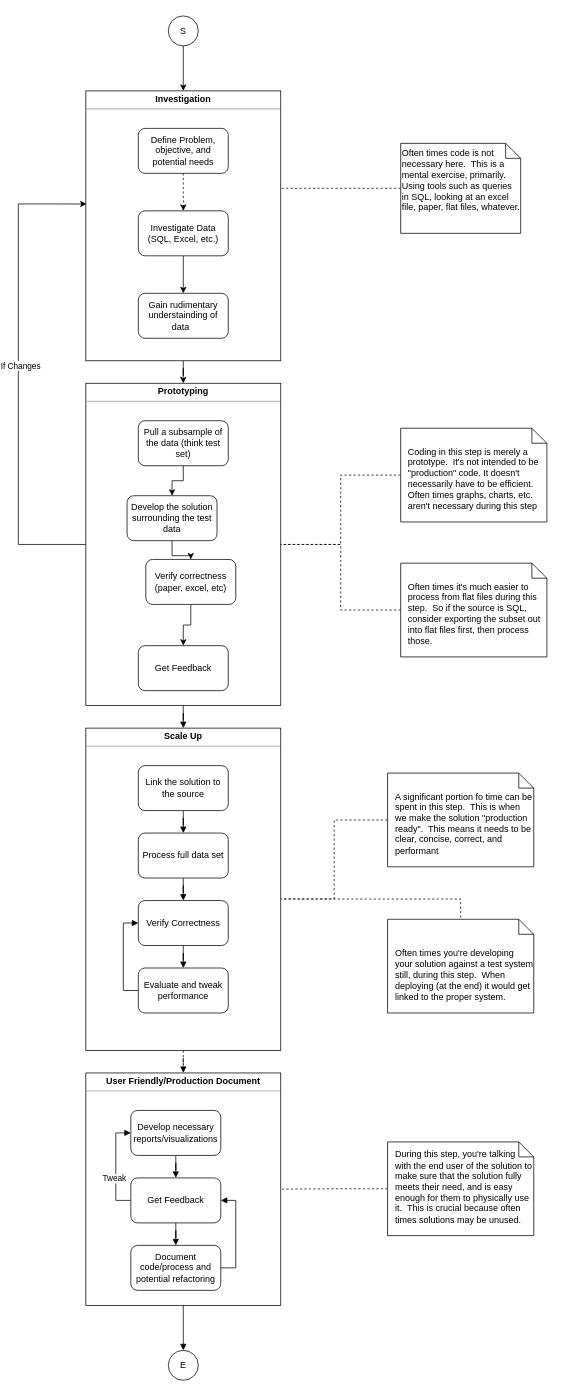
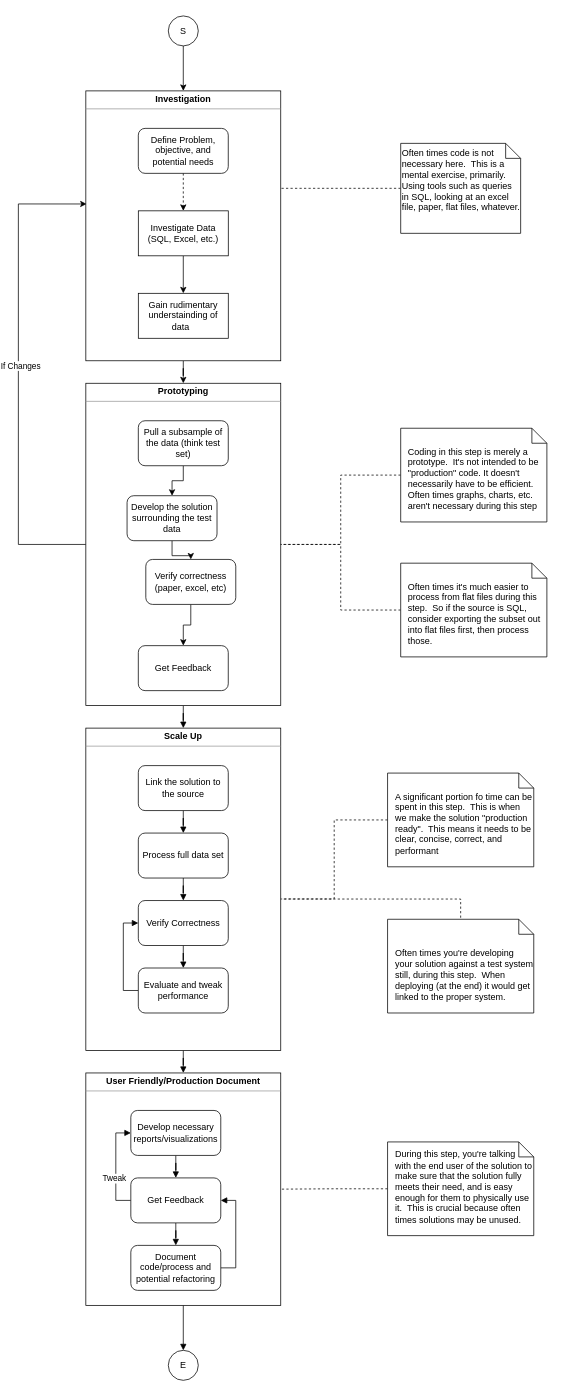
  <mxCell id="0" />
  <mxCell id="1" parent="0" />
  <mxCell id="2" style="edgeStyle=orthogonalEdgeStyle;rounded=0;orthogonalLoop=1;jettySize=auto;html=1;entryX=0.004;entryY=0.419;entryDx=0;entryDy=0;entryPerimeter=0;exitX=0;exitY=0.5;exitDx=0;exitDy=0;" edge="1" parent="1" source="5" target="7"><mxGeometry relative="1" as="geometry"><Array as="points"><mxPoint x="20" y="725" /><mxPoint x="20" y="271" /></Array></mxGeometry></mxCell>
  <mxCell id="3" value="If Changes" style="edgeLabel;html=1;align=center;verticalAlign=middle;resizable=0;points=[];" vertex="1" connectable="0" parent="2"><mxGeometry x="0.036" y="-2" relative="1" as="geometry"><mxPoint as="offset" /></mxGeometry></mxCell>
  <mxCell id="4" style="edgeStyle=orthogonalEdgeStyle;rounded=0;orthogonalLoop=1;jettySize=auto;html=1;entryX=0.5;entryY=0;entryDx=0;entryDy=0;startArrow=none;startFill=0;endArrow=block;endFill=1;" edge="1" parent="1" source="5" target="23"><mxGeometry relative="1" as="geometry" /></mxCell>
  <mxCell id="5" value="&lt;p style=&quot;margin: 0px ; margin-top: 4px ; text-align: center&quot;&gt;&lt;b&gt;Prototyping&lt;/b&gt;&lt;/p&gt;&lt;hr size=&quot;1&quot;&gt;&lt;div style=&quot;height: 2px&quot;&gt;&lt;/div&gt;" style="verticalAlign=top;align=left;overflow=fill;fontSize=12;fontFamily=Helvetica;html=1;" vertex="1" parent="1"><mxGeometry x="110" y="510" width="260" height="430" as="geometry" /></mxCell>
  <mxCell id="6" style="edgeStyle=orthogonalEdgeStyle;rounded=0;orthogonalLoop=1;jettySize=auto;html=1;" edge="1" parent="1" source="7" target="5"><mxGeometry relative="1" as="geometry" /></mxCell>
  <mxCell id="7" value="&lt;p style=&quot;margin: 0px ; margin-top: 4px ; text-align: center&quot;&gt;&lt;b&gt;Investigation&lt;/b&gt;&lt;/p&gt;&lt;hr size=&quot;1&quot;&gt;&lt;div style=&quot;height: 2px&quot;&gt;&lt;/div&gt;" style="verticalAlign=top;align=left;overflow=fill;fontSize=12;fontFamily=Helvetica;html=1;" vertex="1" parent="1"><mxGeometry x="110" y="120" width="260" height="360" as="geometry" /></mxCell>
  <mxCell id="8" style="edgeStyle=orthogonalEdgeStyle;rounded=0;orthogonalLoop=1;jettySize=auto;html=1;" edge="1" parent="1" source="9" target="7"><mxGeometry relative="1" as="geometry" /></mxCell>
  <mxCell id="9" value="S" style="ellipse;whiteSpace=wrap;html=1;" vertex="1" parent="1"><mxGeometry x="220" y="20" width="40" height="40" as="geometry" /></mxCell>
  <mxCell id="10" style="edgeStyle=orthogonalEdgeStyle;rounded=0;orthogonalLoop=1;jettySize=auto;html=1;dashed=1;" edge="1" parent="1" source="11" target="13"><mxGeometry relative="1" as="geometry" /></mxCell>
  <mxCell id="11" value="Define Problem, objective, and potential needs" style="rounded=1;whiteSpace=wrap;html=1;" vertex="1" parent="1"><mxGeometry x="180" y="170" width="120" height="60" as="geometry" /></mxCell>
  <mxCell id="12" style="edgeStyle=orthogonalEdgeStyle;rounded=0;orthogonalLoop=1;jettySize=auto;html=1;" edge="1" parent="1" source="13" target="14"><mxGeometry relative="1" as="geometry" /></mxCell>
- <mxCell id="13" value="Investigate Data (SQL, Excel, etc.)" style="rounded=1;whiteSpace=wrap;html=1;" vertex="1" parent="1"><mxGeometry x="180" y="280" width="120" height="60" as="geometry" /></mxCell>
- <mxCell id="14" value="Gain rudimentary understainding of data&amp;nbsp;&amp;nbsp;" style="rounded=1;whiteSpace=wrap;html=1;" vertex="1" parent="1"><mxGeometry x="180" y="390" width="120" height="60" as="geometry" /></mxCell>
+ <mxCell id="13" value="Investigate Data (SQL, Excel, etc.)" style="whiteSpace=wrap;html=1;rounded=0;" vertex="1" parent="1"><mxGeometry x="180" y="280" width="120" height="60" as="geometry" /></mxCell>
+ <mxCell id="14" value="Gain rudimentary understainding of data&amp;nbsp;&amp;nbsp;" style="whiteSpace=wrap;html=1;rounded=0;" vertex="1" parent="1"><mxGeometry x="180" y="390" width="120" height="60" as="geometry" /></mxCell>
  <mxCell id="15" style="edgeStyle=orthogonalEdgeStyle;rounded=0;orthogonalLoop=1;jettySize=auto;html=1;" edge="1" parent="1" source="16" target="18"><mxGeometry relative="1" as="geometry" /></mxCell>
  <mxCell id="16" value="Pull a subsample of the data (think test set)" style="rounded=1;whiteSpace=wrap;html=1;" vertex="1" parent="1"><mxGeometry x="180" y="560" width="120" height="60" as="geometry" /></mxCell>
  <mxCell id="17" style="edgeStyle=orthogonalEdgeStyle;rounded=0;orthogonalLoop=1;jettySize=auto;html=1;entryX=0.5;entryY=0;entryDx=0;entryDy=0;" edge="1" parent="1" source="18" target="20"><mxGeometry relative="1" as="geometry" /></mxCell>
  <mxCell id="18" value="Develop the solution surrounding the test data" style="rounded=1;whiteSpace=wrap;html=1;" vertex="1" parent="1"><mxGeometry x="165" y="660" width="120" height="60" as="geometry" /></mxCell>
  <mxCell id="19" style="edgeStyle=orthogonalEdgeStyle;rounded=0;orthogonalLoop=1;jettySize=auto;html=1;entryX=0.5;entryY=0;entryDx=0;entryDy=0;" edge="1" parent="1" source="20" target="21"><mxGeometry relative="1" as="geometry" /></mxCell>
  <mxCell id="20" value="Verify correctness (paper, excel, etc)" style="rounded=1;whiteSpace=wrap;html=1;" vertex="1" parent="1"><mxGeometry x="190" y="745" width="120" height="60" as="geometry" /></mxCell>
  <mxCell id="21" value="Get Feedback" style="rounded=1;whiteSpace=wrap;html=1;" vertex="1" parent="1"><mxGeometry x="180" y="860" width="120" height="60" as="geometry" /></mxCell>
- <mxCell id="22" style="edgeStyle=orthogonalEdgeStyle;rounded=0;orthogonalLoop=1;jettySize=auto;html=1;startArrow=none;startFill=0;endArrow=block;endFill=1;dashed=1;" edge="1" parent="1" source="23" target="39"><mxGeometry relative="1" as="geometry" /></mxCell>
+ <mxCell id="22" style="edgeStyle=orthogonalEdgeStyle;rounded=0;orthogonalLoop=1;jettySize=auto;html=1;startArrow=none;startFill=0;endArrow=block;endFill=1;" edge="1" parent="1" source="23" target="39"><mxGeometry relative="1" as="geometry" /></mxCell>
  <mxCell id="23" value="&lt;p style=&quot;margin: 0px ; margin-top: 4px ; text-align: center&quot;&gt;&lt;b&gt;Scale Up&lt;/b&gt;&lt;/p&gt;&lt;hr size=&quot;1&quot;&gt;&lt;div style=&quot;height: 2px&quot;&gt;&lt;/div&gt;" style="verticalAlign=top;align=left;overflow=fill;fontSize=12;fontFamily=Helvetica;html=1;" vertex="1" parent="1"><mxGeometry x="110" y="970" width="260" height="430" as="geometry" /></mxCell>
  <mxCell id="24" style="edgeStyle=orthogonalEdgeStyle;rounded=0;orthogonalLoop=1;jettySize=auto;html=1;entryX=1;entryY=0.361;entryDx=0;entryDy=0;entryPerimeter=0;dashed=1;endArrow=none;endFill=0;" edge="1" parent="1" source="25" target="7"><mxGeometry relative="1" as="geometry" /></mxCell>
  <mxCell id="25" value="Often times code is not necessary here.&amp;nbsp; This is a mental exercise, primarily.&amp;nbsp; Using tools such as queries in SQL, looking at an excel file, paper, flat files, whatever." style="shape=note;size=20;whiteSpace=wrap;html=1;align=left;verticalAlign=top;" vertex="1" parent="1"><mxGeometry x="530" y="190" width="160" height="120" as="geometry" /></mxCell>
  <mxCell id="26" style="edgeStyle=orthogonalEdgeStyle;rounded=0;orthogonalLoop=1;jettySize=auto;html=1;entryX=1;entryY=0.5;entryDx=0;entryDy=0;dashed=1;endArrow=none;endFill=0;" edge="1" parent="1" source="27" target="5"><mxGeometry relative="1" as="geometry" /></mxCell>
  <mxCell id="27" value="Coding in this step is merely a prototype.&amp;nbsp; It's not intended to be &quot;production&quot; code. It doesn't necessarily have to be efficient. Often times graphs, charts, etc. aren't necessary during this step" style="shape=note;size=20;whiteSpace=wrap;html=1;align=left;verticalAlign=bottom;spacingTop=0;spacingLeft=8;spacingBottom=12;" vertex="1" parent="1"><mxGeometry x="530" y="570" width="195" height="125" as="geometry" /></mxCell>
  <mxCell id="28" style="edgeStyle=orthogonalEdgeStyle;rounded=0;orthogonalLoop=1;jettySize=auto;html=1;entryX=1;entryY=0.5;entryDx=0;entryDy=0;dashed=1;endArrow=none;endFill=0;" edge="1" parent="1" source="29" target="5"><mxGeometry relative="1" as="geometry" /></mxCell>
  <mxCell id="29" value="Often times it's much easier to process from flat files during this step.&amp;nbsp; So if the source is SQL, consider exporting the subset out into flat files first, then process those." style="shape=note;size=20;whiteSpace=wrap;html=1;align=left;verticalAlign=bottom;spacingTop=0;spacingLeft=8;spacingBottom=12;" vertex="1" parent="1"><mxGeometry x="530" y="750" width="195" height="125" as="geometry" /></mxCell>
  <mxCell id="30" style="edgeStyle=orthogonalEdgeStyle;rounded=0;orthogonalLoop=1;jettySize=auto;html=1;endArrow=block;endFill=1;startArrow=none;startFill=0;" edge="1" parent="1" source="31" target="33"><mxGeometry relative="1" as="geometry" /></mxCell>
  <mxCell id="31" value="Link the solution to the source" style="rounded=1;whiteSpace=wrap;html=1;" vertex="1" parent="1"><mxGeometry x="180" y="1020" width="120" height="60" as="geometry" /></mxCell>
  <mxCell id="32" style="edgeStyle=orthogonalEdgeStyle;rounded=0;orthogonalLoop=1;jettySize=auto;html=1;startArrow=none;startFill=0;endArrow=block;endFill=1;" edge="1" parent="1" source="33" target="35"><mxGeometry relative="1" as="geometry" /></mxCell>
  <mxCell id="33" value="Process full data set" style="rounded=1;whiteSpace=wrap;html=1;" vertex="1" parent="1"><mxGeometry x="180" y="1110" width="120" height="60" as="geometry" /></mxCell>
  <mxCell id="34" style="edgeStyle=orthogonalEdgeStyle;rounded=0;orthogonalLoop=1;jettySize=auto;html=1;startArrow=none;startFill=0;endArrow=block;endFill=1;" edge="1" parent="1" source="35" target="37"><mxGeometry relative="1" as="geometry" /></mxCell>
  <mxCell id="35" value="Verify Correctness" style="rounded=1;whiteSpace=wrap;html=1;" vertex="1" parent="1"><mxGeometry x="180" y="1200" width="120" height="60" as="geometry" /></mxCell>
  <mxCell id="36" style="edgeStyle=orthogonalEdgeStyle;rounded=0;orthogonalLoop=1;jettySize=auto;html=1;entryX=0;entryY=0.5;entryDx=0;entryDy=0;startArrow=none;startFill=0;endArrow=block;endFill=1;exitX=0;exitY=0.5;exitDx=0;exitDy=0;" edge="1" parent="1" source="37" target="35"><mxGeometry relative="1" as="geometry" /></mxCell>
  <mxCell id="37" value="Evaluate and tweak performance" style="rounded=1;whiteSpace=wrap;html=1;" vertex="1" parent="1"><mxGeometry x="180" y="1290" width="120" height="60" as="geometry" /></mxCell>
  <mxCell id="38" style="edgeStyle=orthogonalEdgeStyle;rounded=0;orthogonalLoop=1;jettySize=auto;html=1;entryX=0.5;entryY=0;entryDx=0;entryDy=0;startArrow=none;startFill=0;endArrow=block;endFill=1;" edge="1" parent="1" source="39" target="48"><mxGeometry relative="1" as="geometry" /></mxCell>
  <mxCell id="39" value="&lt;p style=&quot;margin: 0px ; margin-top: 4px ; text-align: center&quot;&gt;&lt;b&gt;User Friendly/Production Document&lt;/b&gt;&lt;/p&gt;&lt;hr size=&quot;1&quot;&gt;&lt;div style=&quot;height: 2px&quot;&gt;&lt;/div&gt;" style="verticalAlign=top;align=left;overflow=fill;fontSize=12;fontFamily=Helvetica;html=1;" vertex="1" parent="1"><mxGeometry x="110" y="1430" width="260" height="310" as="geometry" /></mxCell>
  <mxCell id="40" style="edgeStyle=orthogonalEdgeStyle;rounded=0;orthogonalLoop=1;jettySize=auto;html=1;startArrow=none;startFill=0;endArrow=block;endFill=1;" edge="1" parent="1" source="41" target="45"><mxGeometry relative="1" as="geometry" /></mxCell>
  <mxCell id="41" value="Develop necessary reports/visualizations" style="rounded=1;whiteSpace=wrap;html=1;" vertex="1" parent="1"><mxGeometry x="170" y="1480" width="120" height="60" as="geometry" /></mxCell>
  <mxCell id="42" style="edgeStyle=orthogonalEdgeStyle;rounded=0;orthogonalLoop=1;jettySize=auto;html=1;entryX=0;entryY=0.5;entryDx=0;entryDy=0;startArrow=none;startFill=0;endArrow=block;endFill=1;exitX=0;exitY=0.5;exitDx=0;exitDy=0;" edge="1" parent="1" source="45" target="41"><mxGeometry relative="1" as="geometry" /></mxCell>
  <mxCell id="43" value="Tweak" style="edgeLabel;html=1;align=center;verticalAlign=middle;resizable=0;points=[];" vertex="1" connectable="0" parent="42"><mxGeometry x="-0.231" y="3" relative="1" as="geometry"><mxPoint as="offset" /></mxGeometry></mxCell>
  <mxCell id="44" style="edgeStyle=orthogonalEdgeStyle;rounded=0;orthogonalLoop=1;jettySize=auto;html=1;startArrow=none;startFill=0;endArrow=block;endFill=1;" edge="1" parent="1" source="45" target="47"><mxGeometry relative="1" as="geometry" /></mxCell>
  <mxCell id="45" value="Get Feedback" style="rounded=1;whiteSpace=wrap;html=1;" vertex="1" parent="1"><mxGeometry x="170" y="1570" width="120" height="60" as="geometry" /></mxCell>
  <mxCell id="46" style="edgeStyle=orthogonalEdgeStyle;rounded=0;orthogonalLoop=1;jettySize=auto;html=1;entryX=1;entryY=0.5;entryDx=0;entryDy=0;startArrow=none;startFill=0;endArrow=block;endFill=1;exitX=1;exitY=0.5;exitDx=0;exitDy=0;" edge="1" parent="1" source="47" target="45"><mxGeometry relative="1" as="geometry" /></mxCell>
  <mxCell id="47" value="Document code/process and potential refactoring" style="rounded=1;whiteSpace=wrap;html=1;" vertex="1" parent="1"><mxGeometry x="170" y="1660" width="120" height="60" as="geometry" /></mxCell>
  <mxCell id="48" value="E" style="ellipse;whiteSpace=wrap;html=1;" vertex="1" parent="1"><mxGeometry x="220" y="1800" width="40" height="40" as="geometry" /></mxCell>
  <mxCell id="49" style="edgeStyle=orthogonalEdgeStyle;rounded=0;orthogonalLoop=1;jettySize=auto;html=1;entryX=1.004;entryY=0.53;entryDx=0;entryDy=0;entryPerimeter=0;startArrow=none;startFill=0;endArrow=none;endFill=0;dashed=1;" edge="1" parent="1" source="50" target="23"><mxGeometry relative="1" as="geometry" /></mxCell>
  <mxCell id="50" value="A significant portion fo time can be spent in this step.&amp;nbsp; This is when we make the solution &quot;production ready&quot;.&amp;nbsp; This means it needs to be clear, concise, correct, and performant" style="shape=note;size=20;whiteSpace=wrap;html=1;align=left;verticalAlign=bottom;spacingTop=0;spacingLeft=8;spacingBottom=12;" vertex="1" parent="1"><mxGeometry x="512.5" y="1030" width="195" height="125" as="geometry" /></mxCell>
  <mxCell id="51" style="edgeStyle=orthogonalEdgeStyle;rounded=0;orthogonalLoop=1;jettySize=auto;html=1;startArrow=none;startFill=0;endArrow=none;endFill=0;exitX=0.5;exitY=0;exitDx=0;exitDy=0;exitPerimeter=0;dashed=1;" edge="1" parent="1"><mxGeometry relative="1" as="geometry"><mxPoint x="370" y="1198" as="targetPoint" /><mxPoint x="610" y="1223" as="sourcePoint" /><Array as="points"><mxPoint x="610" y="1198" /></Array></mxGeometry></mxCell>
  <mxCell id="52" value="Often times you're developing your solution against a test system still, during this step.&amp;nbsp; When deploying (at the end) it would get linked to the proper system." style="shape=note;size=20;whiteSpace=wrap;html=1;align=left;verticalAlign=bottom;spacingTop=0;spacingLeft=8;spacingBottom=12;" vertex="1" parent="1"><mxGeometry x="512.5" y="1225" width="195" height="125" as="geometry" /></mxCell>
  <mxCell id="53" style="edgeStyle=orthogonalEdgeStyle;rounded=0;orthogonalLoop=1;jettySize=auto;html=1;entryX=1;entryY=0.5;entryDx=0;entryDy=0;dashed=1;startArrow=none;startFill=0;endArrow=none;endFill=0;" edge="1" parent="1" source="54" target="39"><mxGeometry relative="1" as="geometry" /></mxCell>
  <mxCell id="54" value="During this step, you're talking with the end user of the solution to make sure that the solution fully meets their need, and is easy enough for them to physically use it.&amp;nbsp; This is crucial because often times solutions may be unused." style="shape=note;size=20;whiteSpace=wrap;html=1;align=left;verticalAlign=bottom;spacingTop=0;spacingLeft=8;spacingBottom=12;" vertex="1" parent="1"><mxGeometry x="512.5" y="1522" width="195" height="125" as="geometry" /></mxCell>
